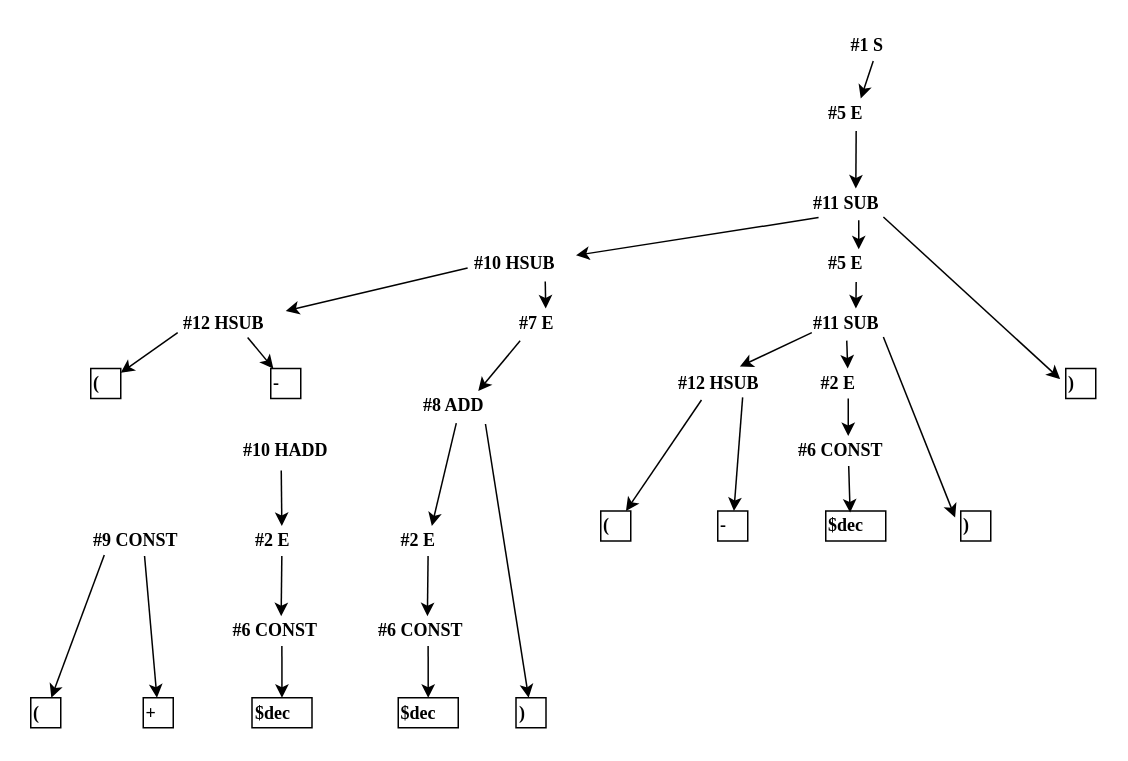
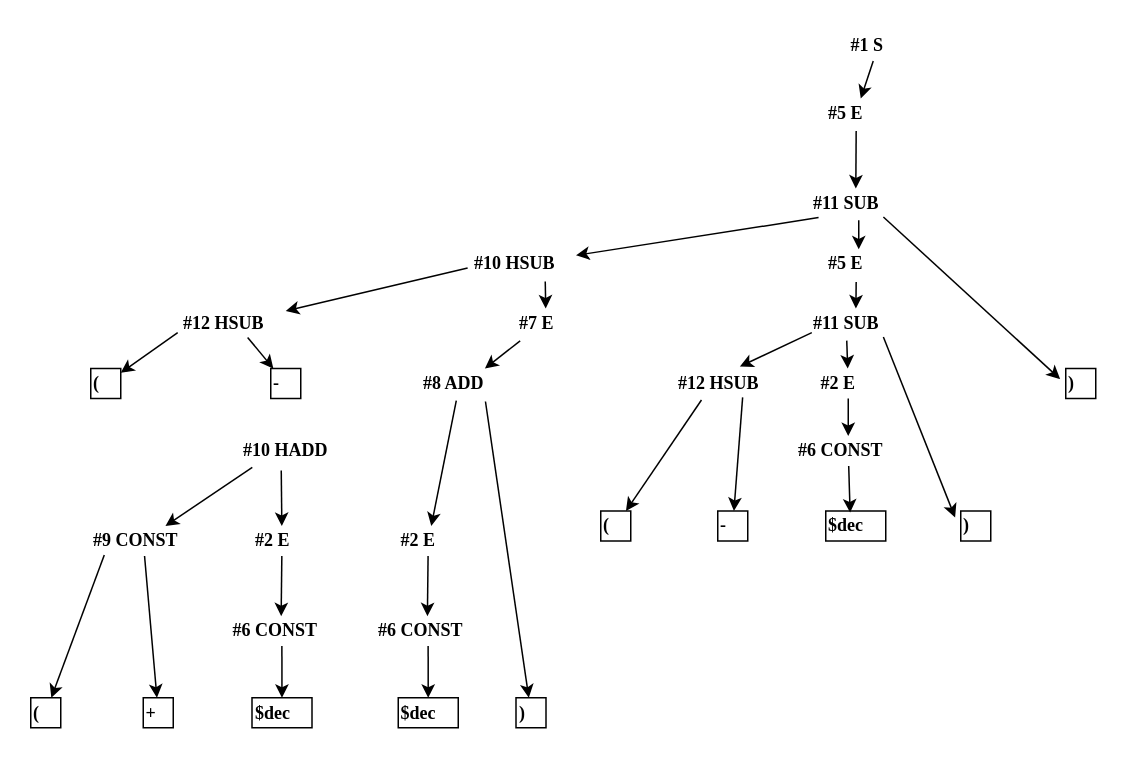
  <mxCell id="0" />
  <mxCell id="1" parent="0" />
  <mxCell id="2" value="#1 S" style="text;html=1;resizable=0;points=[];autosize=1;align=left;verticalAlign=top;spacingTop=-4;fontFamily=Verdana;fontStyle=1" parent="1" vertex="1"><mxGeometry x="565" y="20" width="40" height="20" as="geometry" /></mxCell>
  <mxCell id="3" value="" style="endArrow=classic;html=1;fontFamily=Verdana;fontStyle=1" parent="1" source="2" target="4" edge="1"><mxGeometry width="50" height="50" relative="1" as="geometry"><mxPoint x="412" y="195" as="sourcePoint" /><mxPoint x="439" y="176" as="targetPoint" /><Array as="points" /></mxGeometry></mxCell>
  <mxCell id="4" value="#5 E" style="text;html=1;resizable=0;points=[];autosize=1;align=left;verticalAlign=top;spacingTop=-4;fontFamily=Verdana;fontStyle=1" parent="1" vertex="1"><mxGeometry x="550" y="65" width="40" height="20" as="geometry" /></mxCell>
  <mxCell id="5" value="" style="endArrow=classic;html=1;exitX=0.507;exitY=1.086;exitDx=0;exitDy=0;exitPerimeter=0;fontFamily=Verdana;fontStyle=1" parent="1" source="4" target="6" edge="1"><mxGeometry width="50" height="50" relative="1" as="geometry"><mxPoint x="412" y="265" as="sourcePoint" /><mxPoint x="436" y="245" as="targetPoint" /><Array as="points" /></mxGeometry></mxCell>
  <mxCell id="6" value="#11 SUB" style="text;html=1;resizable=0;points=[];autosize=1;align=left;verticalAlign=top;spacingTop=-4;fontFamily=Verdana;fontStyle=1" parent="1" vertex="1"><mxGeometry x="540" y="125" width="60" height="20" as="geometry" /></mxCell>
  <mxCell id="7" value="" style="endArrow=classic;html=1;exitX=0.533;exitY=1.057;exitDx=0;exitDy=0;exitPerimeter=0;entryX=0.55;entryY=0.029;entryDx=0;entryDy=0;entryPerimeter=0;fontFamily=Verdana;fontStyle=1" parent="1" source="6" target="11" edge="1"><mxGeometry width="50" height="50" relative="1" as="geometry"><mxPoint x="350" y="335" as="sourcePoint" /><mxPoint x="374" y="315" as="targetPoint" /><Array as="points" /></mxGeometry></mxCell>
  <mxCell id="8" value="" style="endArrow=classic;html=1;exitX=0.807;exitY=0.95;exitDx=0;exitDy=0;exitPerimeter=0;entryX=-0.188;entryY=0.353;entryDx=0;entryDy=0;entryPerimeter=0;fontFamily=Verdana;fontStyle=1" parent="1" source="6" target="10" edge="1"><mxGeometry width="50" height="50" relative="1" as="geometry"><mxPoint x="410" y="264.9" as="sourcePoint" /><mxPoint x="450" y="315" as="targetPoint" /><Array as="points" /></mxGeometry></mxCell>
  <mxCell id="9" value="" style="endArrow=classic;html=1;exitX=0.087;exitY=0.97;exitDx=0;exitDy=0;exitPerimeter=0;fontFamily=Verdana;fontStyle=1" parent="1" source="6" target="19" edge="1"><mxGeometry width="50" height="50" relative="1" as="geometry"><mxPoint x="340" y="274.9" as="sourcePoint" /><mxPoint x="310" y="315" as="targetPoint" /><Array as="points" /></mxGeometry></mxCell>
  <mxCell id="10" value=")" style="text;html=1;resizable=0;points=[];autosize=1;align=left;verticalAlign=top;spacingTop=-4;strokeColor=#000000;fontFamily=Verdana;fontStyle=1" parent="1" vertex="1"><mxGeometry x="710" y="245" width="20" height="20" as="geometry" /></mxCell>
  <mxCell id="11" value="#5 E" style="text;html=1;resizable=0;points=[];autosize=1;align=left;verticalAlign=top;spacingTop=-4;fontFamily=Verdana;fontStyle=1" parent="1" vertex="1"><mxGeometry x="550" y="165" width="40" height="20" as="geometry" /></mxCell>
  <mxCell id="12" value="#11 SUB" style="text;html=1;resizable=0;points=[];autosize=1;align=left;verticalAlign=top;spacingTop=-4;fontFamily=Verdana;fontStyle=1" parent="1" vertex="1"><mxGeometry x="540" y="205" width="60" height="20" as="geometry" /></mxCell>
  <mxCell id="13" value="" style="endArrow=classic;html=1;exitX=0.4;exitY=1.07;exitDx=0;exitDy=0;exitPerimeter=0;fontFamily=Verdana;fontStyle=1" parent="1" source="12" target="17" edge="1"><mxGeometry width="50" height="50" relative="1" as="geometry"><mxPoint x="350" y="485" as="sourcePoint" /><mxPoint x="374" y="465" as="targetPoint" /><Array as="points" /></mxGeometry></mxCell>
  <mxCell id="14" value="" style="endArrow=classic;html=1;exitX=0.807;exitY=0.95;exitDx=0;exitDy=0;exitPerimeter=0;entryX=-0.188;entryY=0.216;entryDx=0;entryDy=0;entryPerimeter=0;fontFamily=Verdana;fontStyle=1" parent="1" source="12" target="16" edge="1"><mxGeometry width="50" height="50" relative="1" as="geometry"><mxPoint x="410" y="414.9" as="sourcePoint" /><mxPoint x="450" y="465" as="targetPoint" /><Array as="points" /></mxGeometry></mxCell>
  <mxCell id="15" value="" style="endArrow=classic;html=1;exitX=0.012;exitY=0.802;exitDx=0;exitDy=0;exitPerimeter=0;entryX=0.61;entryY=-0.064;entryDx=0;entryDy=0;entryPerimeter=0;fontFamily=Verdana;fontStyle=1" parent="1" source="12" target="33" edge="1"><mxGeometry width="50" height="50" relative="1" as="geometry"><mxPoint x="340" y="424.9" as="sourcePoint" /><mxPoint x="430" y="285" as="targetPoint" /><Array as="points" /></mxGeometry></mxCell>
  <mxCell id="16" value=")" style="text;html=1;resizable=0;points=[];autosize=1;align=left;verticalAlign=top;spacingTop=-4;strokeColor=#000000;fontFamily=Verdana;fontStyle=1" parent="1" vertex="1"><mxGeometry x="640" y="340" width="20" height="20" as="geometry" /></mxCell>
  <mxCell id="17" value="#2 E" style="text;html=1;resizable=0;points=[];autosize=1;align=left;verticalAlign=top;spacingTop=-4;fontFamily=Verdana;fontStyle=1" parent="1" vertex="1"><mxGeometry x="545" y="245" width="40" height="20" as="geometry" /></mxCell>
  <mxCell id="18" value="" style="endArrow=classic;html=1;exitX=0.507;exitY=1.114;exitDx=0;exitDy=0;exitPerimeter=0;fontFamily=Verdana;fontStyle=1" parent="1" source="11" target="12" edge="1"><mxGeometry width="50" height="50" relative="1" as="geometry"><mxPoint x="360" y="344.9" as="sourcePoint" /><mxPoint x="374" y="394" as="targetPoint" /><Array as="points" /></mxGeometry></mxCell>
  <mxCell id="19" value="#10 HSUB" style="text;html=1;resizable=0;points=[];autosize=1;align=left;verticalAlign=top;spacingTop=-4;fontFamily=Verdana;fontStyle=1" parent="1" vertex="1"><mxGeometry x="313.5" y="165" width="70" height="20" as="geometry" /></mxCell>
  <mxCell id="20" value="" style="endArrow=classic;html=1;exitX=-0.032;exitY=0.647;exitDx=0;exitDy=0;exitPerimeter=0;fontFamily=Verdana;fontStyle=1" parent="1" source="19" target="21" edge="1"><mxGeometry width="50" height="50" relative="1" as="geometry"><mxPoint x="250" y="179" as="sourcePoint" /><mxPoint x="229.845" y="395" as="targetPoint" /><Array as="points" /></mxGeometry></mxCell>
  <mxCell id="21" value="#12 HSUB" style="text;html=1;resizable=0;points=[];autosize=1;align=left;verticalAlign=top;spacingTop=-4;fontFamily=Verdana;fontStyle=1" parent="1" vertex="1"><mxGeometry x="120" y="205" width="70" height="20" as="geometry" /></mxCell>
  <mxCell id="22" value="(" style="text;html=1;resizable=0;points=[];autosize=1;align=left;verticalAlign=top;spacingTop=-4;fillColor=none;strokeColor=#000000;fontFamily=Verdana;fontStyle=1" parent="1" vertex="1"><mxGeometry x="60" y="245" width="20" height="20" as="geometry" /></mxCell>
  <mxCell id="23" value="" style="endArrow=classic;html=1;exitX=-0.029;exitY=0.802;exitDx=0;exitDy=0;exitPerimeter=0;fontFamily=Verdana;fontStyle=1" parent="1" source="21" target="22" edge="1"><mxGeometry width="50" height="50" relative="1" as="geometry"><mxPoint x="218.571" y="444.857" as="sourcePoint" /><mxPoint x="179.89" y="501" as="targetPoint" /><Array as="points" /></mxGeometry></mxCell>
  <mxCell id="24" value="-" style="text;html=1;resizable=0;points=[];autosize=1;align=left;verticalAlign=top;spacingTop=-4;strokeColor=#000000;fontFamily=Verdana;fontStyle=1" parent="1" vertex="1"><mxGeometry x="180" y="245" width="20" height="20" as="geometry" /></mxCell>
  <mxCell id="25" value="" style="endArrow=classic;html=1;exitX=0.637;exitY=0.964;exitDx=0;exitDy=0;exitPerimeter=0;fontFamily=Verdana;fontStyle=1" parent="1" source="21" target="24" edge="1"><mxGeometry width="50" height="50" relative="1" as="geometry"><mxPoint x="252" y="425.429" as="sourcePoint" /><mxPoint x="189.89" y="511" as="targetPoint" /><Array as="points" /></mxGeometry></mxCell>
  <mxCell id="26" value="#7 E" style="text;html=1;resizable=0;points=[];autosize=1;align=left;verticalAlign=top;spacingTop=-4;fontFamily=Verdana;fontStyle=1" parent="1" vertex="1"><mxGeometry x="343.5" y="205" width="40" height="20" as="geometry" /></mxCell>
  <mxCell id="27" value="" style="endArrow=classic;html=1;exitX=0.069;exitY=1.078;exitDx=0;exitDy=0;exitPerimeter=0;fontFamily=Verdana;fontStyle=1" parent="1" source="26" target="38" edge="1"><mxGeometry width="50" height="50" relative="1" as="geometry"><mxPoint x="300" y="394.9" as="sourcePoint" /><mxPoint x="319.071" y="445" as="targetPoint" /><Array as="points" /></mxGeometry></mxCell>
  <mxCell id="28" value="" style="endArrow=classic;html=1;fontFamily=Verdana;fontStyle=1" parent="1" target="26" edge="1"><mxGeometry width="50" height="50" relative="1" as="geometry"><mxPoint x="363" y="187" as="sourcePoint" /><mxPoint x="325.571" y="405.5" as="targetPoint" /><Array as="points" /></mxGeometry></mxCell>
  <mxCell id="29" value="" style="endArrow=classic;html=1;fontFamily=Verdana;fontStyle=1" parent="1" source="17" target="30" edge="1"><mxGeometry width="50" height="50" relative="1" as="geometry"><mxPoint x="492.286" y="280.143" as="sourcePoint" /><mxPoint x="402" y="519" as="targetPoint" /><Array as="points" /></mxGeometry></mxCell>
  <mxCell id="30" value="#6 CONST" style="text;html=1;resizable=0;points=[];autosize=1;align=left;verticalAlign=top;spacingTop=-4;fontFamily=Verdana;fontStyle=1" parent="1" vertex="1"><mxGeometry x="530" y="290" width="70" height="20" as="geometry" /></mxCell>
  <mxCell id="31" value="" style="endArrow=classic;html=1;entryX=0.406;entryY=0.052;entryDx=0;entryDy=0;entryPerimeter=0;fontFamily=Verdana;fontStyle=1" parent="1" source="30" target="32" edge="1"><mxGeometry width="50" height="50" relative="1" as="geometry"><mxPoint x="529.963" y="340" as="sourcePoint" /><mxPoint x="424" y="594" as="targetPoint" /><Array as="points" /></mxGeometry></mxCell>
  <mxCell id="32" value="$dec" style="text;html=1;resizable=0;points=[];autosize=1;align=left;verticalAlign=top;spacingTop=-4;strokeColor=#000000;fontFamily=Verdana;fontStyle=1" parent="1" vertex="1"><mxGeometry x="550" y="340" width="40" height="20" as="geometry" /></mxCell>
  <mxCell id="33" value="#12 HSUB" style="text;html=1;resizable=0;points=[];autosize=1;align=left;verticalAlign=top;spacingTop=-4;fontFamily=Verdana;fontStyle=1" parent="1" vertex="1"><mxGeometry x="450" y="245" width="70" height="20" as="geometry" /></mxCell>
  <mxCell id="34" value="(" style="text;html=1;resizable=0;points=[];autosize=1;align=left;verticalAlign=top;spacingTop=-4;strokeColor=#000000;fontFamily=Verdana;fontStyle=1" parent="1" vertex="1"><mxGeometry x="400" y="340" width="20" height="20" as="geometry" /></mxCell>
  <mxCell id="35" value="" style="endArrow=classic;html=1;exitX=0.245;exitY=1.05;exitDx=0;exitDy=0;exitPerimeter=0;fontFamily=Verdana;fontStyle=1" parent="1" source="33" target="34" edge="1"><mxGeometry width="50" height="50" relative="1" as="geometry"><mxPoint x="440.571" y="545.857" as="sourcePoint" /><mxPoint x="401.89" y="602" as="targetPoint" /><Array as="points" /></mxGeometry></mxCell>
  <mxCell id="36" value="-" style="text;html=1;resizable=0;points=[];autosize=1;align=left;verticalAlign=top;spacingTop=-4;strokeColor=#000000;fontFamily=Verdana;fontStyle=1" parent="1" vertex="1"><mxGeometry x="478" y="340" width="20" height="20" as="geometry" /></mxCell>
  <mxCell id="37" value="" style="endArrow=classic;html=1;exitX=0.637;exitY=0.964;exitDx=0;exitDy=0;exitPerimeter=0;fontFamily=Verdana;fontStyle=1" parent="1" source="33" target="36" edge="1"><mxGeometry width="50" height="50" relative="1" as="geometry"><mxPoint x="474" y="526.429" as="sourcePoint" /><mxPoint x="411.89" y="612" as="targetPoint" /><Array as="points" /></mxGeometry></mxCell>
- <mxCell id="38" value="#8 ADD" style="text;html=1;resizable=0;points=[];autosize=1;align=left;verticalAlign=top;spacingTop=-4;fontFamily=Verdana;fontStyle=1" parent="1" vertex="1"><mxGeometry x="280" y="260" width="60" height="20" as="geometry" /></mxCell>
+ <mxCell id="38" value="#8 ADD" style="text;html=1;resizable=0;points=[];autosize=1;align=left;verticalAlign=top;spacingTop=-4;fontFamily=Verdana;fontStyle=1" parent="1" vertex="1"><mxGeometry x="280" y="245" width="60" height="20" as="geometry" /></mxCell>
  <mxCell id="39" value="#10 HADD" style="text;html=1;resizable=0;points=[];autosize=1;align=left;verticalAlign=top;spacingTop=-4;fontFamily=Verdana;fontStyle=1" parent="1" vertex="1"><mxGeometry x="160" y="290" width="70" height="20" as="geometry" /></mxCell>
  <mxCell id="40" value="" style="endArrow=classic;html=1;exitX=0.395;exitY=1.071;exitDx=0;exitDy=0;exitPerimeter=0;fontFamily=Verdana;fontStyle=1" parent="1" source="38" target="55" edge="1"><mxGeometry width="50" height="50" relative="1" as="geometry"><mxPoint x="289.5" y="302.786" as="sourcePoint" /><mxPoint x="286.978" y="350" as="targetPoint" /><Array as="points" /></mxGeometry></mxCell>
  <mxCell id="41" value=")" style="text;html=1;resizable=0;points=[];autosize=1;align=left;verticalAlign=top;spacingTop=-4;strokeColor=#000000;fontFamily=Verdana;fontStyle=1" parent="1" vertex="1"><mxGeometry x="343.5" y="464.5" width="20" height="20" as="geometry" /></mxCell>
  <mxCell id="42" value="" style="endArrow=classic;html=1;exitX=0.719;exitY=1.1;exitDx=0;exitDy=0;exitPerimeter=0;fontFamily=Verdana;fontStyle=1" parent="1" source="38" target="41" edge="1"><mxGeometry width="50" height="50" relative="1" as="geometry"><mxPoint x="342.143" y="400.143" as="sourcePoint" /><mxPoint x="334.89" y="675" as="targetPoint" /><Array as="points" /></mxGeometry></mxCell>
  <mxCell id="43" value="#9 CONST" style="text;html=1;resizable=0;points=[];autosize=1;align=left;verticalAlign=top;spacingTop=-4;fontFamily=Verdana;fontStyle=1" parent="1" vertex="1"><mxGeometry x="60" y="350" width="70" height="20" as="geometry" /></mxCell>
+ <mxCell id="44" value="" style="endArrow=classic;html=1;exitX=0.11;exitY=1.043;exitDx=0;exitDy=0;exitPerimeter=0;fontFamily=Verdana;fontStyle=1" parent="1" source="39" target="43" edge="1"><mxGeometry width="50" height="50" relative="1" as="geometry"><mxPoint x="175" y="348.286" as="sourcePoint" /><mxPoint x="219.944" y="338" as="targetPoint" /><Array as="points" /></mxGeometry></mxCell>
  <mxCell id="45" value="" style="endArrow=classic;html=1;fontFamily=Verdana;fontStyle=1" parent="1" target="46" edge="1"><mxGeometry width="50" height="50" relative="1" as="geometry"><mxPoint x="187" y="313" as="sourcePoint" /><mxPoint x="195" y="453.5" as="targetPoint" /><Array as="points" /></mxGeometry></mxCell>
  <mxCell id="46" value="#2 E" style="text;html=1;resizable=0;points=[];autosize=1;align=left;verticalAlign=top;spacingTop=-4;fontFamily=Verdana;fontStyle=1" parent="1" vertex="1"><mxGeometry x="167.5" y="350" width="40" height="20" as="geometry" /></mxCell>
  <mxCell id="47" value="" style="endArrow=classic;html=1;entryX=0.492;entryY=0.007;entryDx=0;entryDy=0;entryPerimeter=0;fontFamily=Verdana;fontStyle=1" parent="1" source="46" target="50" edge="1"><mxGeometry width="50" height="50" relative="1" as="geometry"><mxPoint x="170.786" y="485.143" as="sourcePoint" /><mxPoint x="188" y="410" as="targetPoint" /><Array as="points" /></mxGeometry></mxCell>
  <mxCell id="48" value="" style="endArrow=classic;html=1;exitX=0.499;exitY=1;exitDx=0;exitDy=0;exitPerimeter=0;fontFamily=Verdana;fontStyle=1" parent="1" source="50" target="49" edge="1"><mxGeometry width="50" height="50" relative="1" as="geometry"><mxPoint x="189.571" y="473.643" as="sourcePoint" /><mxPoint x="102.5" y="799" as="targetPoint" /><Array as="points" /></mxGeometry></mxCell>
  <mxCell id="49" value="$dec" style="text;html=1;resizable=0;points=[];autosize=1;align=left;verticalAlign=top;spacingTop=-4;strokeColor=#000000;fontFamily=Verdana;fontStyle=1" parent="1" vertex="1"><mxGeometry x="167.5" y="464.5" width="40" height="20" as="geometry" /></mxCell>
  <mxCell id="50" value="#6 CONST" style="text;html=1;resizable=0;points=[];autosize=1;align=left;verticalAlign=top;spacingTop=-4;fontFamily=Verdana;fontStyle=1" parent="1" vertex="1"><mxGeometry x="152.5" y="410" width="70" height="20" as="geometry" /></mxCell>
  <mxCell id="51" value="(" style="text;html=1;resizable=0;points=[];autosize=1;align=left;verticalAlign=top;spacingTop=-4;strokeColor=#000000;fontFamily=Verdana;fontStyle=1" parent="1" vertex="1"><mxGeometry x="20" y="464.5" width="20" height="20" as="geometry" /></mxCell>
  <mxCell id="52" value="" style="endArrow=classic;html=1;exitX=0.129;exitY=0.966;exitDx=0;exitDy=0;exitPerimeter=0;fontFamily=Verdana;fontStyle=1" parent="1" source="43" target="51" edge="1"><mxGeometry width="50" height="50" relative="1" as="geometry"><mxPoint x="67.429" y="406.643" as="sourcePoint" /><mxPoint x="109.89" y="681.5" as="targetPoint" /><Array as="points" /></mxGeometry></mxCell>
  <mxCell id="53" value="+" style="text;html=1;resizable=0;points=[];autosize=1;align=left;verticalAlign=top;spacingTop=-4;strokeColor=#000000;fontFamily=Verdana;fontStyle=1" parent="1" vertex="1"><mxGeometry x="95" y="464.5" width="20" height="20" as="geometry" /></mxCell>
  <mxCell id="54" value="" style="endArrow=classic;html=1;fontFamily=Verdana;fontStyle=1" parent="1" source="43" target="53" edge="1"><mxGeometry width="50" height="50" relative="1" as="geometry"><mxPoint x="94.857" y="404.929" as="sourcePoint" /><mxPoint x="119.89" y="691.5" as="targetPoint" /><Array as="points" /></mxGeometry></mxCell>
  <mxCell id="55" value="#2 E" style="text;html=1;resizable=0;points=[];autosize=1;align=left;verticalAlign=top;spacingTop=-4;fontFamily=Verdana;fontStyle=1" parent="1" vertex="1"><mxGeometry x="265" y="350" width="40" height="20" as="geometry" /></mxCell>
  <mxCell id="56" value="" style="endArrow=classic;html=1;entryX=0.492;entryY=0.007;entryDx=0;entryDy=0;entryPerimeter=0;fontFamily=Verdana;fontStyle=1" parent="1" source="55" target="59" edge="1"><mxGeometry width="50" height="50" relative="1" as="geometry"><mxPoint x="268.286" y="485.143" as="sourcePoint" /><mxPoint x="285.5" y="410" as="targetPoint" /><Array as="points" /></mxGeometry></mxCell>
  <mxCell id="57" value="" style="endArrow=classic;html=1;exitX=0.499;exitY=1;exitDx=0;exitDy=0;exitPerimeter=0;fontFamily=Verdana;fontStyle=1" parent="1" source="59" target="58" edge="1"><mxGeometry width="50" height="50" relative="1" as="geometry"><mxPoint x="287.071" y="473.643" as="sourcePoint" /><mxPoint x="200" y="799" as="targetPoint" /><Array as="points" /></mxGeometry></mxCell>
  <mxCell id="58" value="$dec" style="text;html=1;resizable=0;points=[];autosize=1;align=left;verticalAlign=top;spacingTop=-4;strokeColor=#000000;fontFamily=Verdana;fontStyle=1" parent="1" vertex="1"><mxGeometry x="265" y="464.5" width="40" height="20" as="geometry" /></mxCell>
  <mxCell id="59" value="#6 CONST" style="text;html=1;resizable=0;points=[];autosize=1;align=left;verticalAlign=top;spacingTop=-4;fontFamily=Verdana;fontStyle=1" parent="1" vertex="1"><mxGeometry x="250" y="410" width="70" height="20" as="geometry" /></mxCell>
